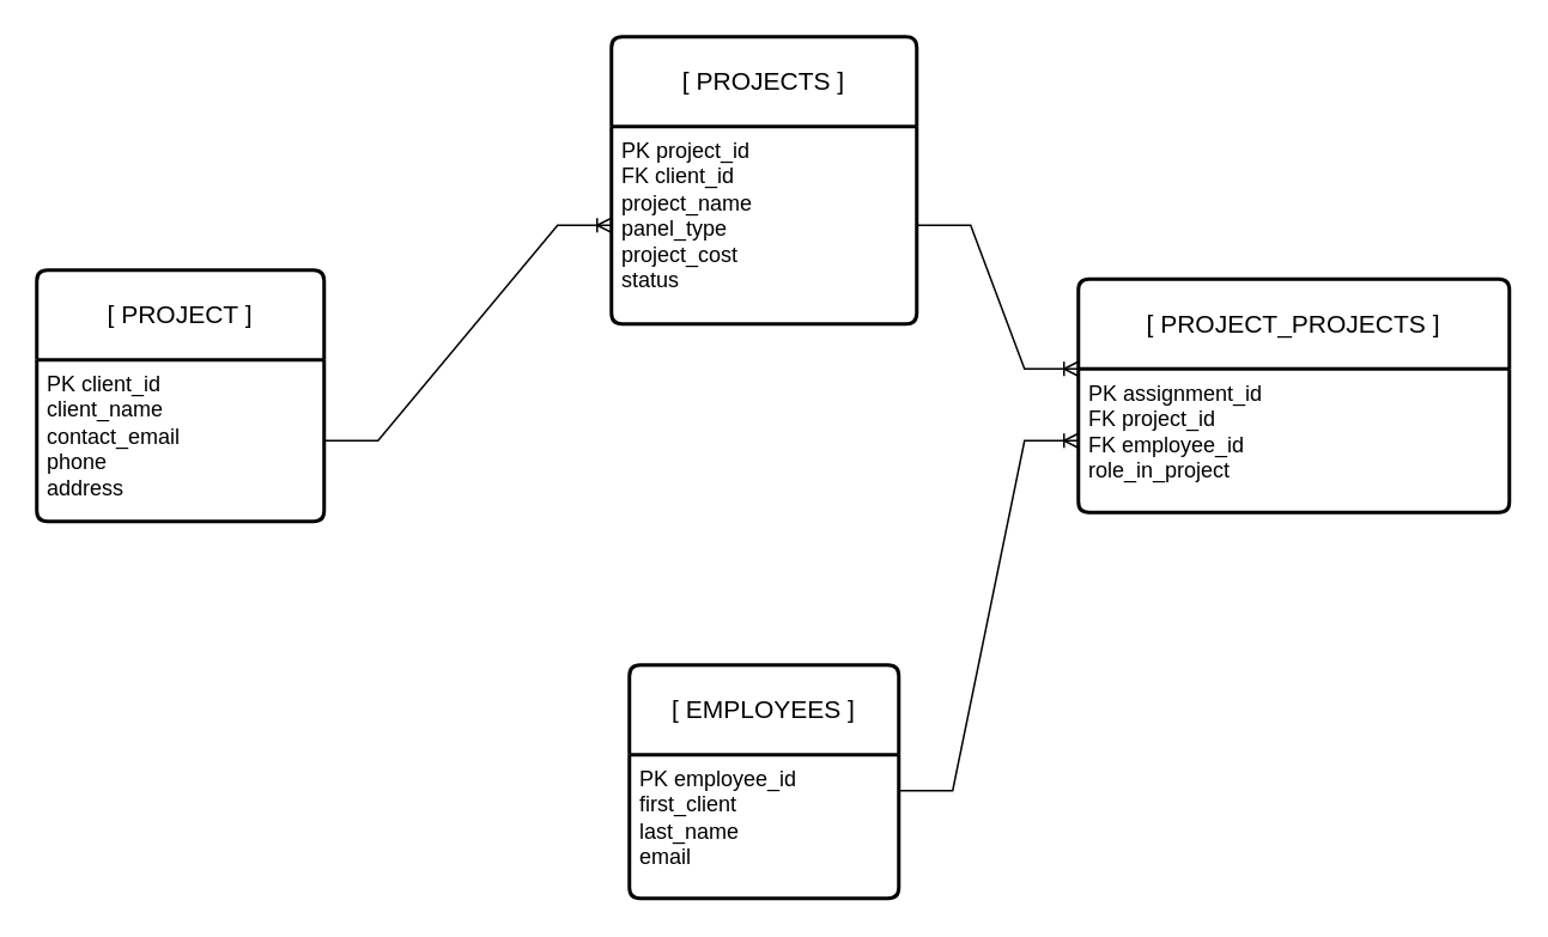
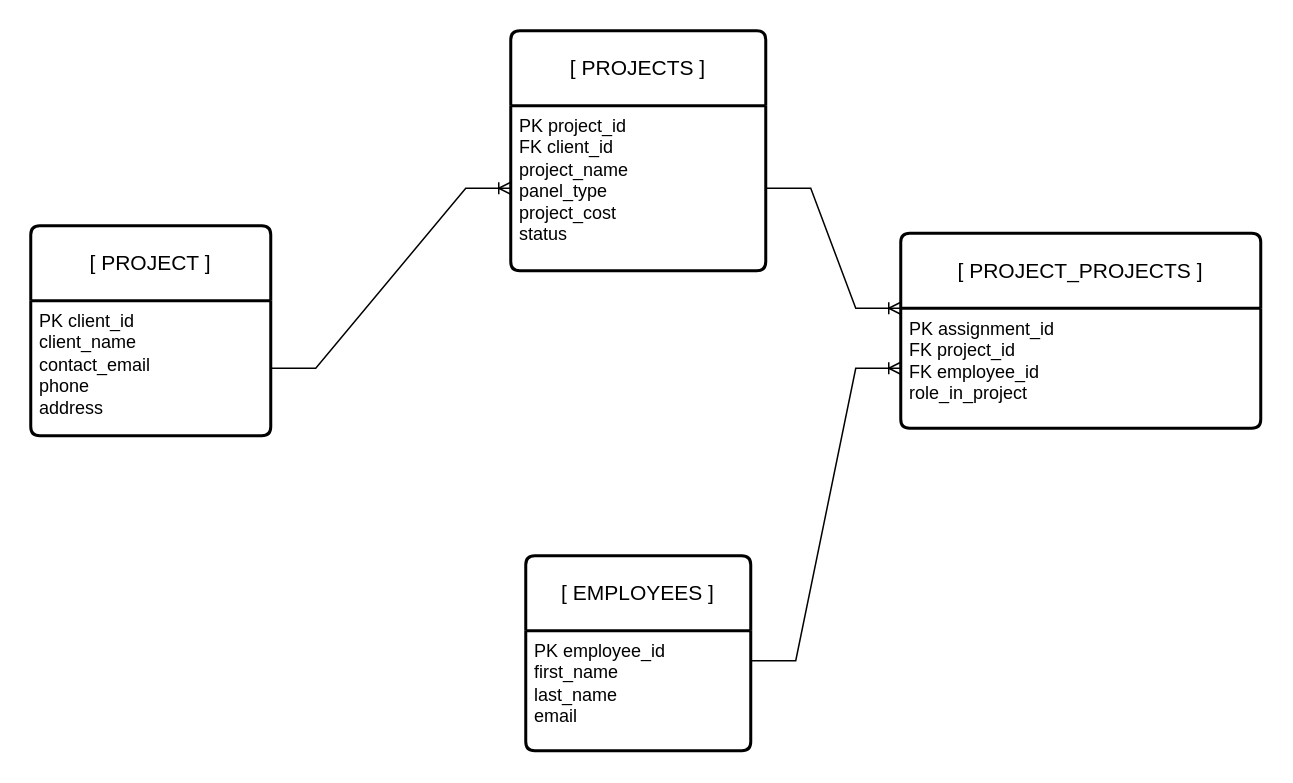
  <mxCell id="0" />
  <mxCell id="1" parent="0" />
  <mxCell id="2" value="[ PROJECT ]" style="swimlane;childLayout=stackLayout;horizontal=1;startSize=50;horizontalStack=0;rounded=1;fontSize=14;fontStyle=0;strokeWidth=2;resizeParent=0;resizeLast=1;shadow=0;dashed=0;align=center;arcSize=4;whiteSpace=wrap;html=1;" vertex="1" parent="1"><mxGeometry x="20" y="150" width="160" height="140" as="geometry" /></mxCell>
  <mxCell id="3" value="&lt;div&gt;PK client_id&lt;/div&gt;&lt;div&gt;client_name&lt;/div&gt;&lt;div&gt;contact_email&lt;/div&gt;&lt;div&gt;phone&lt;/div&gt;&lt;div&gt;address&lt;/div&gt;" style="align=left;strokeColor=none;fillColor=none;spacingLeft=4;spacingRight=4;fontSize=12;verticalAlign=top;resizable=0;rotatable=0;part=1;html=1;whiteSpace=wrap;" vertex="1" parent="2"><mxGeometry y="50" width="160" height="90" as="geometry" /></mxCell>
  <mxCell id="4" value="" style="edgeStyle=entityRelationEdgeStyle;fontSize=12;html=1;endArrow=ERoneToMany;rounded=0;exitX=1;exitY=0.5;exitDx=0;exitDy=0;entryX=0;entryY=0.5;entryDx=0;entryDy=0;" edge="1" parent="1" source="3" target="6"><mxGeometry width="100" height="100" relative="1" as="geometry"><mxPoint x="220" y="230" as="sourcePoint" /><mxPoint x="320" y="130" as="targetPoint" /></mxGeometry></mxCell>
  <mxCell id="5" value="[ PROJECTS ]" style="swimlane;childLayout=stackLayout;horizontal=1;startSize=50;horizontalStack=0;rounded=1;fontSize=14;fontStyle=0;strokeWidth=2;resizeParent=0;resizeLast=1;shadow=0;dashed=0;align=center;arcSize=4;whiteSpace=wrap;html=1;" vertex="1" parent="1"><mxGeometry x="340" y="20" width="170" height="160" as="geometry" /></mxCell>
  <mxCell id="6" value="&lt;div&gt;PK project_id&lt;/div&gt;&lt;div&gt;FK client_id&lt;/div&gt;&lt;div&gt;project_name&lt;/div&gt;&lt;div&gt;panel_type&lt;/div&gt;&lt;div&gt;project_cost&lt;/div&gt;&lt;div&gt;status&lt;/div&gt;" style="align=left;strokeColor=none;fillColor=none;spacingLeft=4;spacingRight=4;fontSize=12;verticalAlign=top;resizable=0;rotatable=0;part=1;html=1;whiteSpace=wrap;" vertex="1" parent="5"><mxGeometry y="50" width="170" height="110" as="geometry" /></mxCell>
  <mxCell id="7" value="[ PROJECT_PROJECTS ]" style="swimlane;childLayout=stackLayout;horizontal=1;startSize=50;horizontalStack=0;rounded=1;fontSize=14;fontStyle=0;strokeWidth=2;resizeParent=0;resizeLast=1;shadow=0;dashed=0;align=center;arcSize=4;whiteSpace=wrap;html=1;" vertex="1" parent="1"><mxGeometry x="600" y="155" width="240" height="130" as="geometry" /></mxCell>
  <mxCell id="8" value="&lt;div&gt;PK assignment_id&lt;/div&gt;&lt;div&gt;FK project_id&lt;/div&gt;&lt;div&gt;FK employee_id&lt;/div&gt;&lt;div&gt;role_in_project&lt;/div&gt;" style="align=left;strokeColor=none;fillColor=none;spacingLeft=4;spacingRight=4;fontSize=12;verticalAlign=top;resizable=0;rotatable=0;part=1;html=1;whiteSpace=wrap;" vertex="1" parent="7"><mxGeometry y="50" width="240" height="80" as="geometry" /></mxCell>
  <mxCell id="9" value="[ EMPLOYEES ]" style="swimlane;childLayout=stackLayout;horizontal=1;startSize=50;horizontalStack=0;rounded=1;fontSize=14;fontStyle=0;strokeWidth=2;resizeParent=0;resizeLast=1;shadow=0;dashed=0;align=center;arcSize=4;whiteSpace=wrap;html=1;" vertex="1" parent="1"><mxGeometry x="350" y="370" width="150" height="130" as="geometry" /></mxCell>
- <mxCell id="10" value="&lt;div&gt;PK employee_id&lt;/div&gt;&lt;div&gt;first_client&lt;/div&gt;&lt;div&gt;last_name&lt;/div&gt;&lt;div&gt;email&lt;/div&gt;" style="align=left;strokeColor=none;fillColor=none;spacingLeft=4;spacingRight=4;fontSize=12;verticalAlign=top;resizable=0;rotatable=0;part=1;html=1;whiteSpace=wrap;" vertex="1" parent="9"><mxGeometry y="50" width="150" height="80" as="geometry" /></mxCell>
+ <mxCell id="10" value="&lt;div&gt;PK employee_id&lt;/div&gt;&lt;div&gt;first_name&lt;/div&gt;&lt;div&gt;last_name&lt;/div&gt;&lt;div&gt;email&lt;/div&gt;" style="align=left;strokeColor=none;fillColor=none;spacingLeft=4;spacingRight=4;fontSize=12;verticalAlign=top;resizable=0;rotatable=0;part=1;html=1;whiteSpace=wrap;" vertex="1" parent="9"><mxGeometry y="50" width="150" height="80" as="geometry" /></mxCell>
  <mxCell id="11" value="" style="edgeStyle=entityRelationEdgeStyle;fontSize=12;html=1;endArrow=ERoneToMany;rounded=0;exitX=1;exitY=0.5;exitDx=0;exitDy=0;entryX=0;entryY=0;entryDx=0;entryDy=0;" edge="1" parent="1" source="6" target="8"><mxGeometry width="100" height="100" relative="1" as="geometry"><mxPoint x="510" y="120" as="sourcePoint" /><mxPoint x="610" y="240" as="targetPoint" /></mxGeometry></mxCell>
  <mxCell id="12" value="" style="edgeStyle=entityRelationEdgeStyle;fontSize=12;html=1;endArrow=ERoneToMany;rounded=0;entryX=0;entryY=0.5;entryDx=0;entryDy=0;exitX=1;exitY=0.25;exitDx=0;exitDy=0;" edge="1" parent="1" source="10" target="8"><mxGeometry width="100" height="100" relative="1" as="geometry"><mxPoint x="440" y="555" as="sourcePoint" /><mxPoint x="600" y="250" as="targetPoint" /></mxGeometry></mxCell>
